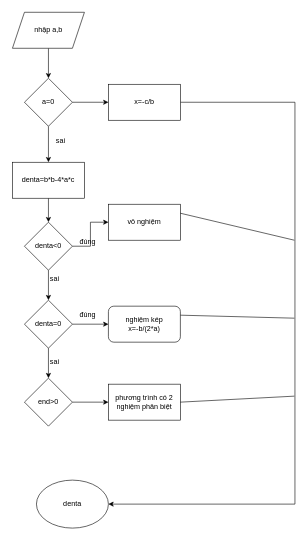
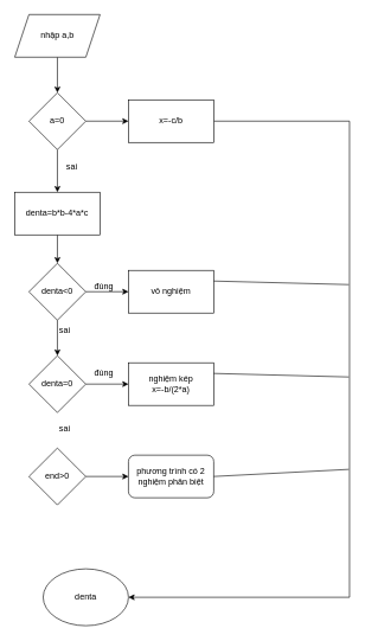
  <mxCell id="0" />
  <mxCell id="1" parent="0" />
  <mxCell id="2" value="" style="edgeStyle=orthogonalEdgeStyle;rounded=0;orthogonalLoop=1;jettySize=auto;html=1;" edge="1" parent="1" source="3" target="6"><mxGeometry relative="1" as="geometry" /></mxCell>
  <mxCell id="3" value="nhập a,b" style="shape=parallelogram;perimeter=parallelogramPerimeter;whiteSpace=wrap;html=1;fixedSize=1;" vertex="1" parent="1"><mxGeometry x="20" y="20" width="120" height="60" as="geometry" /></mxCell>
  <mxCell id="4" value="" style="edgeStyle=orthogonalEdgeStyle;rounded=0;orthogonalLoop=1;jettySize=auto;html=1;" edge="1" parent="1" source="6" target="8"><mxGeometry relative="1" as="geometry" /></mxCell>
  <mxCell id="5" value="" style="edgeStyle=orthogonalEdgeStyle;rounded=0;orthogonalLoop=1;jettySize=auto;html=1;" edge="1" parent="1" source="6" target="10"><mxGeometry relative="1" as="geometry" /></mxCell>
  <mxCell id="6" value="a=0" style="rhombus;whiteSpace=wrap;html=1;" vertex="1" parent="1"><mxGeometry x="40" y="130" width="80" height="80" as="geometry" /></mxCell>
  <mxCell id="7" style="edgeStyle=orthogonalEdgeStyle;rounded=0;orthogonalLoop=1;jettySize=auto;html=1;exitX=1;exitY=0.5;exitDx=0;exitDy=0;entryX=1;entryY=0.5;entryDx=0;entryDy=0;" edge="1" parent="1" source="8" target="27"><mxGeometry relative="1" as="geometry"><mxPoint x="490" y="960" as="targetPoint" /><Array as="points"><mxPoint x="491" y="170" /><mxPoint x="491" y="840" /></Array></mxGeometry></mxCell>
  <mxCell id="8" value="x=-c/b" style="whiteSpace=wrap;html=1;" vertex="1" parent="1"><mxGeometry x="180" y="140" width="120" height="60" as="geometry" /></mxCell>
  <mxCell id="9" value="" style="edgeStyle=orthogonalEdgeStyle;rounded=0;orthogonalLoop=1;jettySize=auto;html=1;" edge="1" parent="1" source="10" target="14"><mxGeometry relative="1" as="geometry" /></mxCell>
  <mxCell id="10" value="denta=b*b-4*a*c" style="whiteSpace=wrap;html=1;" vertex="1" parent="1"><mxGeometry x="20" y="270" width="120" height="60" as="geometry" /></mxCell>
  <mxCell id="11" value="sai" style="text;html=1;align=center;verticalAlign=middle;resizable=0;points=[];autosize=1;strokeColor=none;fillColor=none;" vertex="1" parent="1"><mxGeometry x="80" y="220" width="40" height="30" as="geometry" /></mxCell>
  <mxCell id="12" value="" style="edgeStyle=orthogonalEdgeStyle;rounded=0;orthogonalLoop=1;jettySize=auto;html=1;" edge="1" parent="1" source="14" target="15"><mxGeometry relative="1" as="geometry" /></mxCell>
  <mxCell id="13" value="" style="edgeStyle=orthogonalEdgeStyle;rounded=0;orthogonalLoop=1;jettySize=auto;html=1;" edge="1" parent="1" source="14" target="19"><mxGeometry relative="1" as="geometry" /></mxCell>
  <mxCell id="14" value="denta&amp;lt;0" style="rhombus;whiteSpace=wrap;html=1;" vertex="1" parent="1"><mxGeometry x="40" y="370" width="80" height="80" as="geometry" /></mxCell>
- <mxCell id="15" value="vô nghiệm" style="whiteSpace=wrap;html=1;" vertex="1" parent="1"><mxGeometry x="180" y="340" width="120" height="60" as="geometry" /></mxCell>
+ <mxCell id="15" value="vô nghiệm" style="whiteSpace=wrap;html=1;" vertex="1" parent="1"><mxGeometry x="180" y="380" width="120" height="60" as="geometry" /></mxCell>
  <mxCell id="16" value="đúng" style="text;html=1;align=center;verticalAlign=middle;resizable=0;points=[];autosize=1;strokeColor=none;fillColor=none;" vertex="1" parent="1"><mxGeometry x="120" y="388" width="50" height="30" as="geometry" /></mxCell>
  <mxCell id="17" value="" style="edgeStyle=orthogonalEdgeStyle;rounded=0;orthogonalLoop=1;jettySize=auto;html=1;" edge="1" parent="1" source="19" target="21"><mxGeometry relative="1" as="geometry" /></mxCell>
- <mxCell id="18" value="" style="edgeStyle=orthogonalEdgeStyle;rounded=0;orthogonalLoop=1;jettySize=auto;html=1;" edge="1" parent="1" source="19" target="24"><mxGeometry relative="1" as="geometry" /></mxCell>
  <mxCell id="19" value="denta=0" style="rhombus;whiteSpace=wrap;html=1;" vertex="1" parent="1"><mxGeometry x="40" y="500" width="80" height="80" as="geometry" /></mxCell>
  <mxCell id="20" value="sai" style="text;html=1;align=center;verticalAlign=middle;resizable=0;points=[];autosize=1;strokeColor=none;fillColor=none;" vertex="1" parent="1"><mxGeometry x="70" y="450" width="40" height="30" as="geometry" /></mxCell>
- <mxCell id="21" value="nghiệm kép&lt;br&gt;x=-b/(2*a)" style="whiteSpace=wrap;html=1;rounded=1;" vertex="1" parent="1"><mxGeometry x="180" y="510" width="120" height="60" as="geometry" /></mxCell>
+ <mxCell id="21" value="nghiệm kép&lt;br&gt;x=-b/(2*a)" style="whiteSpace=wrap;html=1;" vertex="1" parent="1"><mxGeometry x="180" y="510" width="120" height="60" as="geometry" /></mxCell>
  <mxCell id="22" value="đúng" style="text;html=1;align=center;verticalAlign=middle;resizable=0;points=[];autosize=1;strokeColor=none;fillColor=none;" vertex="1" parent="1"><mxGeometry x="120" y="510" width="50" height="30" as="geometry" /></mxCell>
  <mxCell id="23" value="" style="edgeStyle=orthogonalEdgeStyle;rounded=0;orthogonalLoop=1;jettySize=auto;html=1;" edge="1" parent="1" source="24" target="26"><mxGeometry relative="1" as="geometry" /></mxCell>
  <mxCell id="24" value="end&amp;gt;0" style="rhombus;whiteSpace=wrap;html=1;" vertex="1" parent="1"><mxGeometry x="40" y="630" width="80" height="80" as="geometry" /></mxCell>
  <mxCell id="25" value="sai" style="text;html=1;align=center;verticalAlign=middle;resizable=0;points=[];autosize=1;strokeColor=none;fillColor=none;" vertex="1" parent="1"><mxGeometry x="70" y="588" width="40" height="30" as="geometry" /></mxCell>
- <mxCell id="26" value="phương trình có 2 nghiệm phân biệt" style="whiteSpace=wrap;html=1;" vertex="1" parent="1"><mxGeometry x="180" y="640" width="120" height="60" as="geometry" /></mxCell>
+ <mxCell id="26" value="phương trình có 2 nghiệm phân biệt" style="whiteSpace=wrap;html=1;rounded=1;" vertex="1" parent="1"><mxGeometry x="180" y="640" width="120" height="60" as="geometry" /></mxCell>
  <mxCell id="27" value="denta" style="ellipse;whiteSpace=wrap;html=1;" vertex="1" parent="1"><mxGeometry x="60" y="800" width="120" height="80" as="geometry" /></mxCell>
  <mxCell id="28" value="" style="endArrow=none;html=1;rounded=0;exitX=1;exitY=0.25;exitDx=0;exitDy=0;" edge="1" parent="1" source="15"><mxGeometry width="50" height="50" relative="1" as="geometry"><mxPoint x="60" y="320" as="sourcePoint" /><mxPoint x="490" y="400" as="targetPoint" /></mxGeometry></mxCell>
  <mxCell id="29" value="" style="endArrow=none;html=1;rounded=0;exitX=1;exitY=0.25;exitDx=0;exitDy=0;" edge="1" parent="1" source="21"><mxGeometry width="50" height="50" relative="1" as="geometry"><mxPoint x="60" y="520" as="sourcePoint" /><mxPoint x="490" y="530" as="targetPoint" /></mxGeometry></mxCell>
  <mxCell id="30" value="" style="endArrow=none;html=1;rounded=0;exitX=1;exitY=0.5;exitDx=0;exitDy=0;" edge="1" parent="1" source="26"><mxGeometry width="50" height="50" relative="1" as="geometry"><mxPoint x="60" y="520" as="sourcePoint" /><mxPoint x="490" y="660" as="targetPoint" /></mxGeometry></mxCell>
